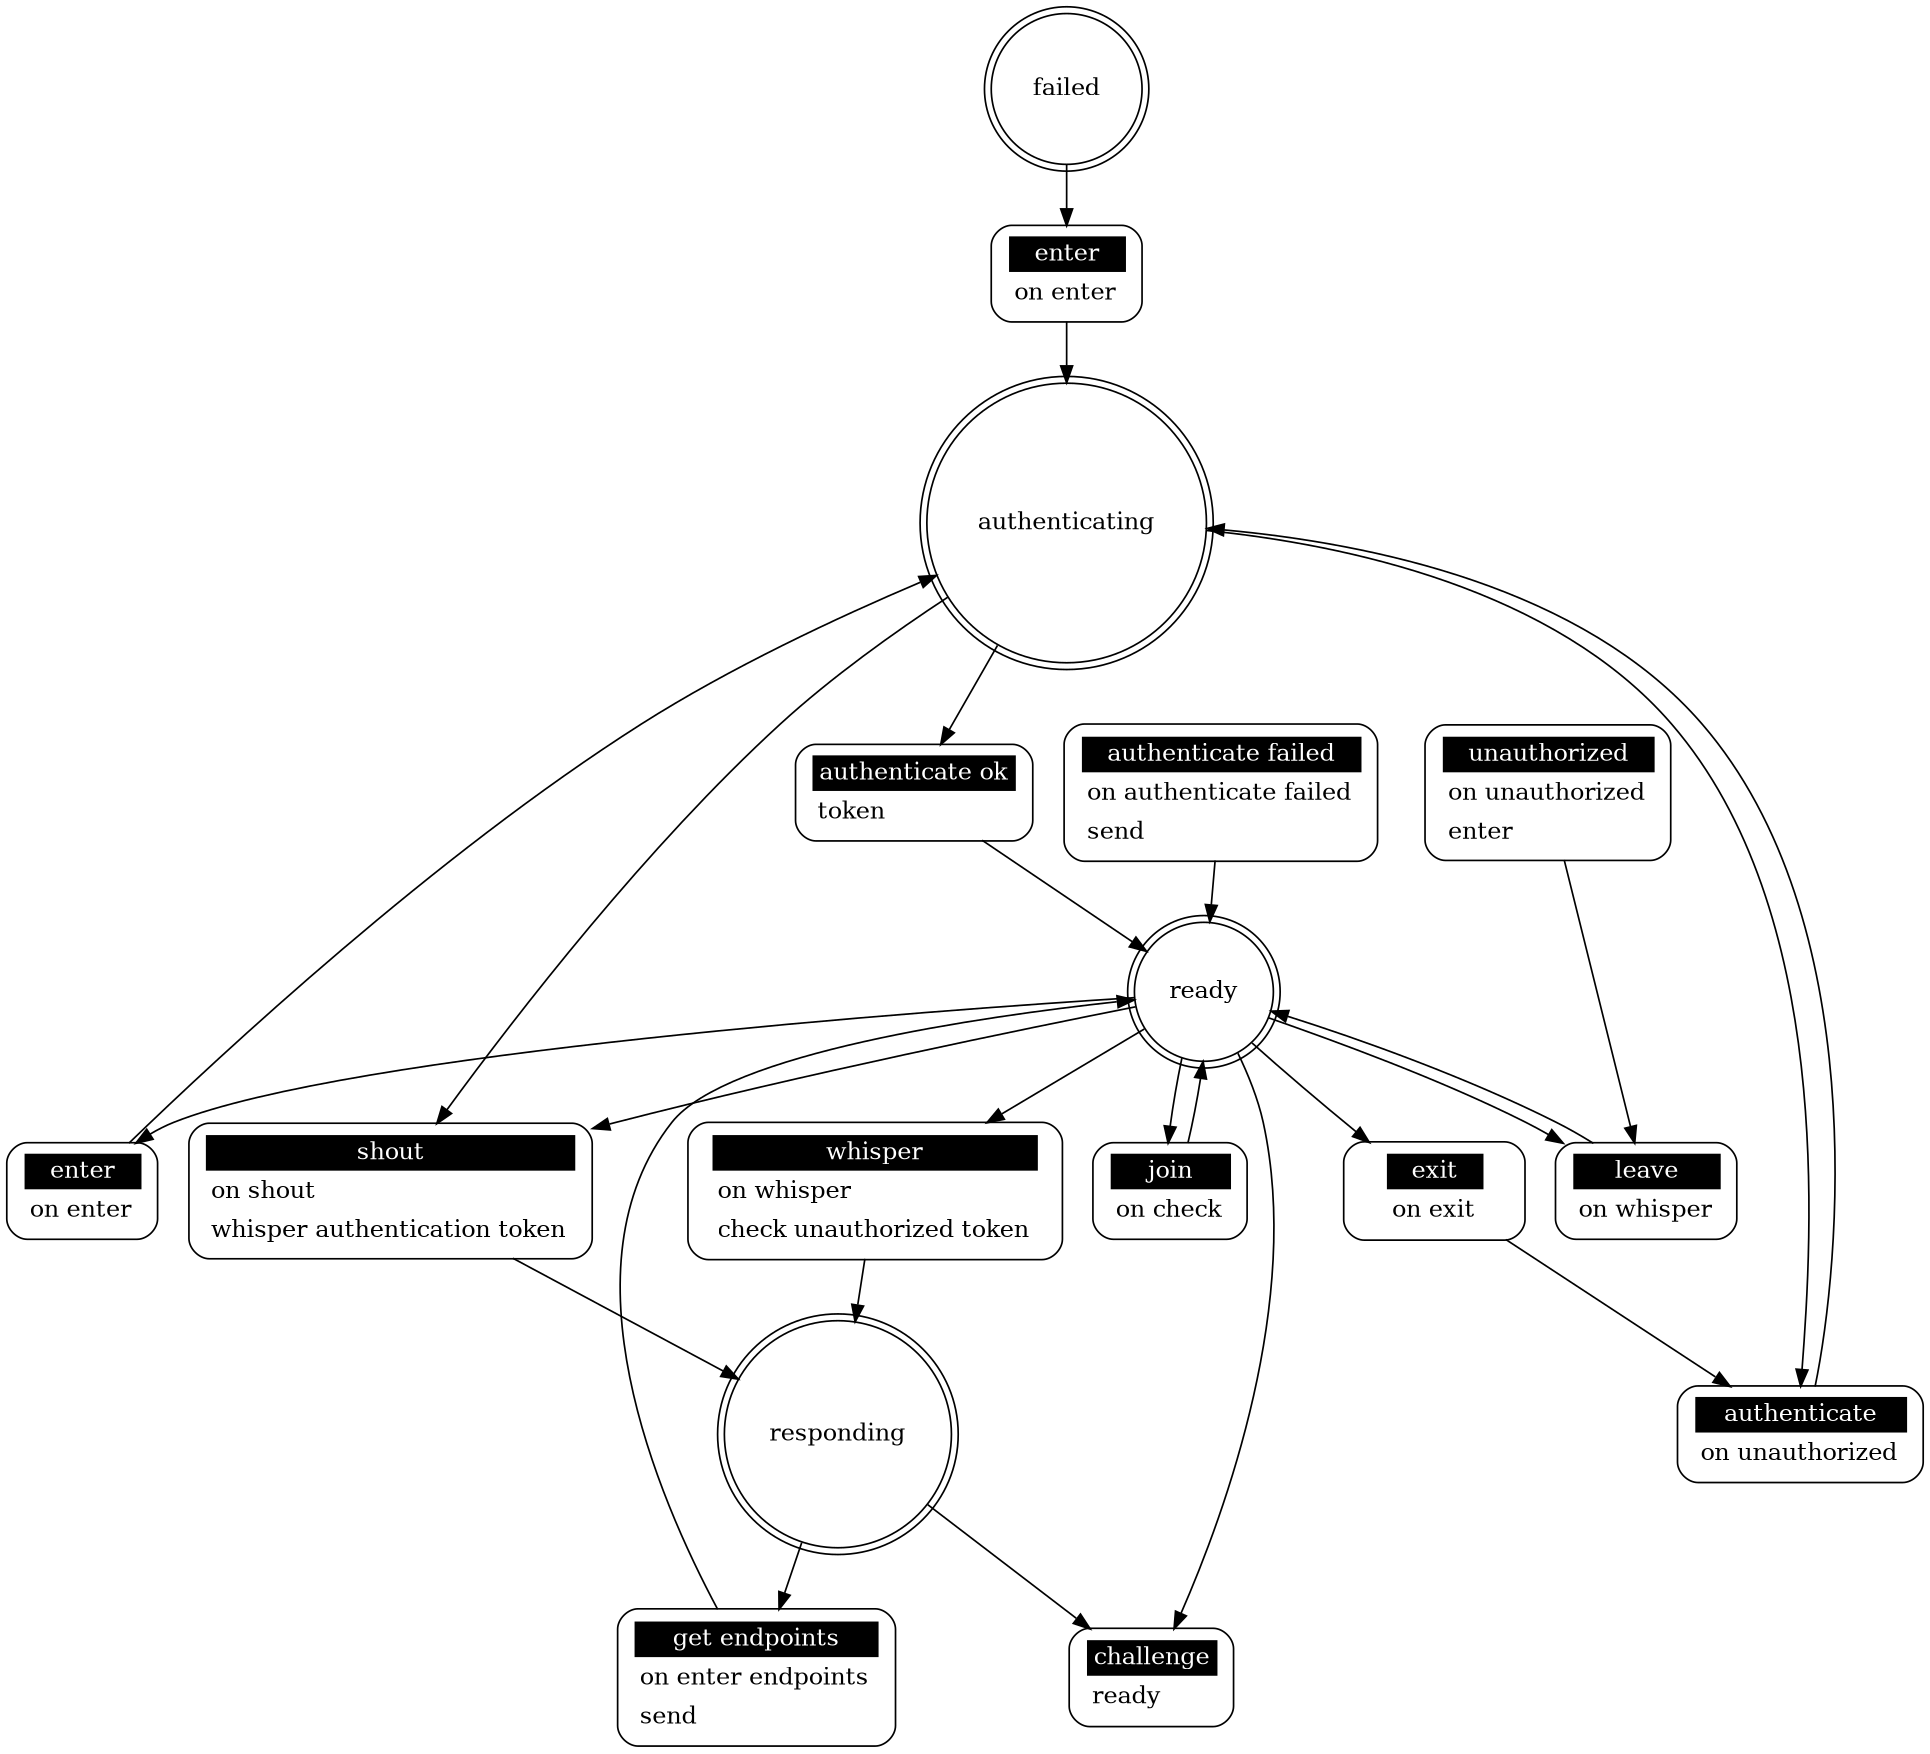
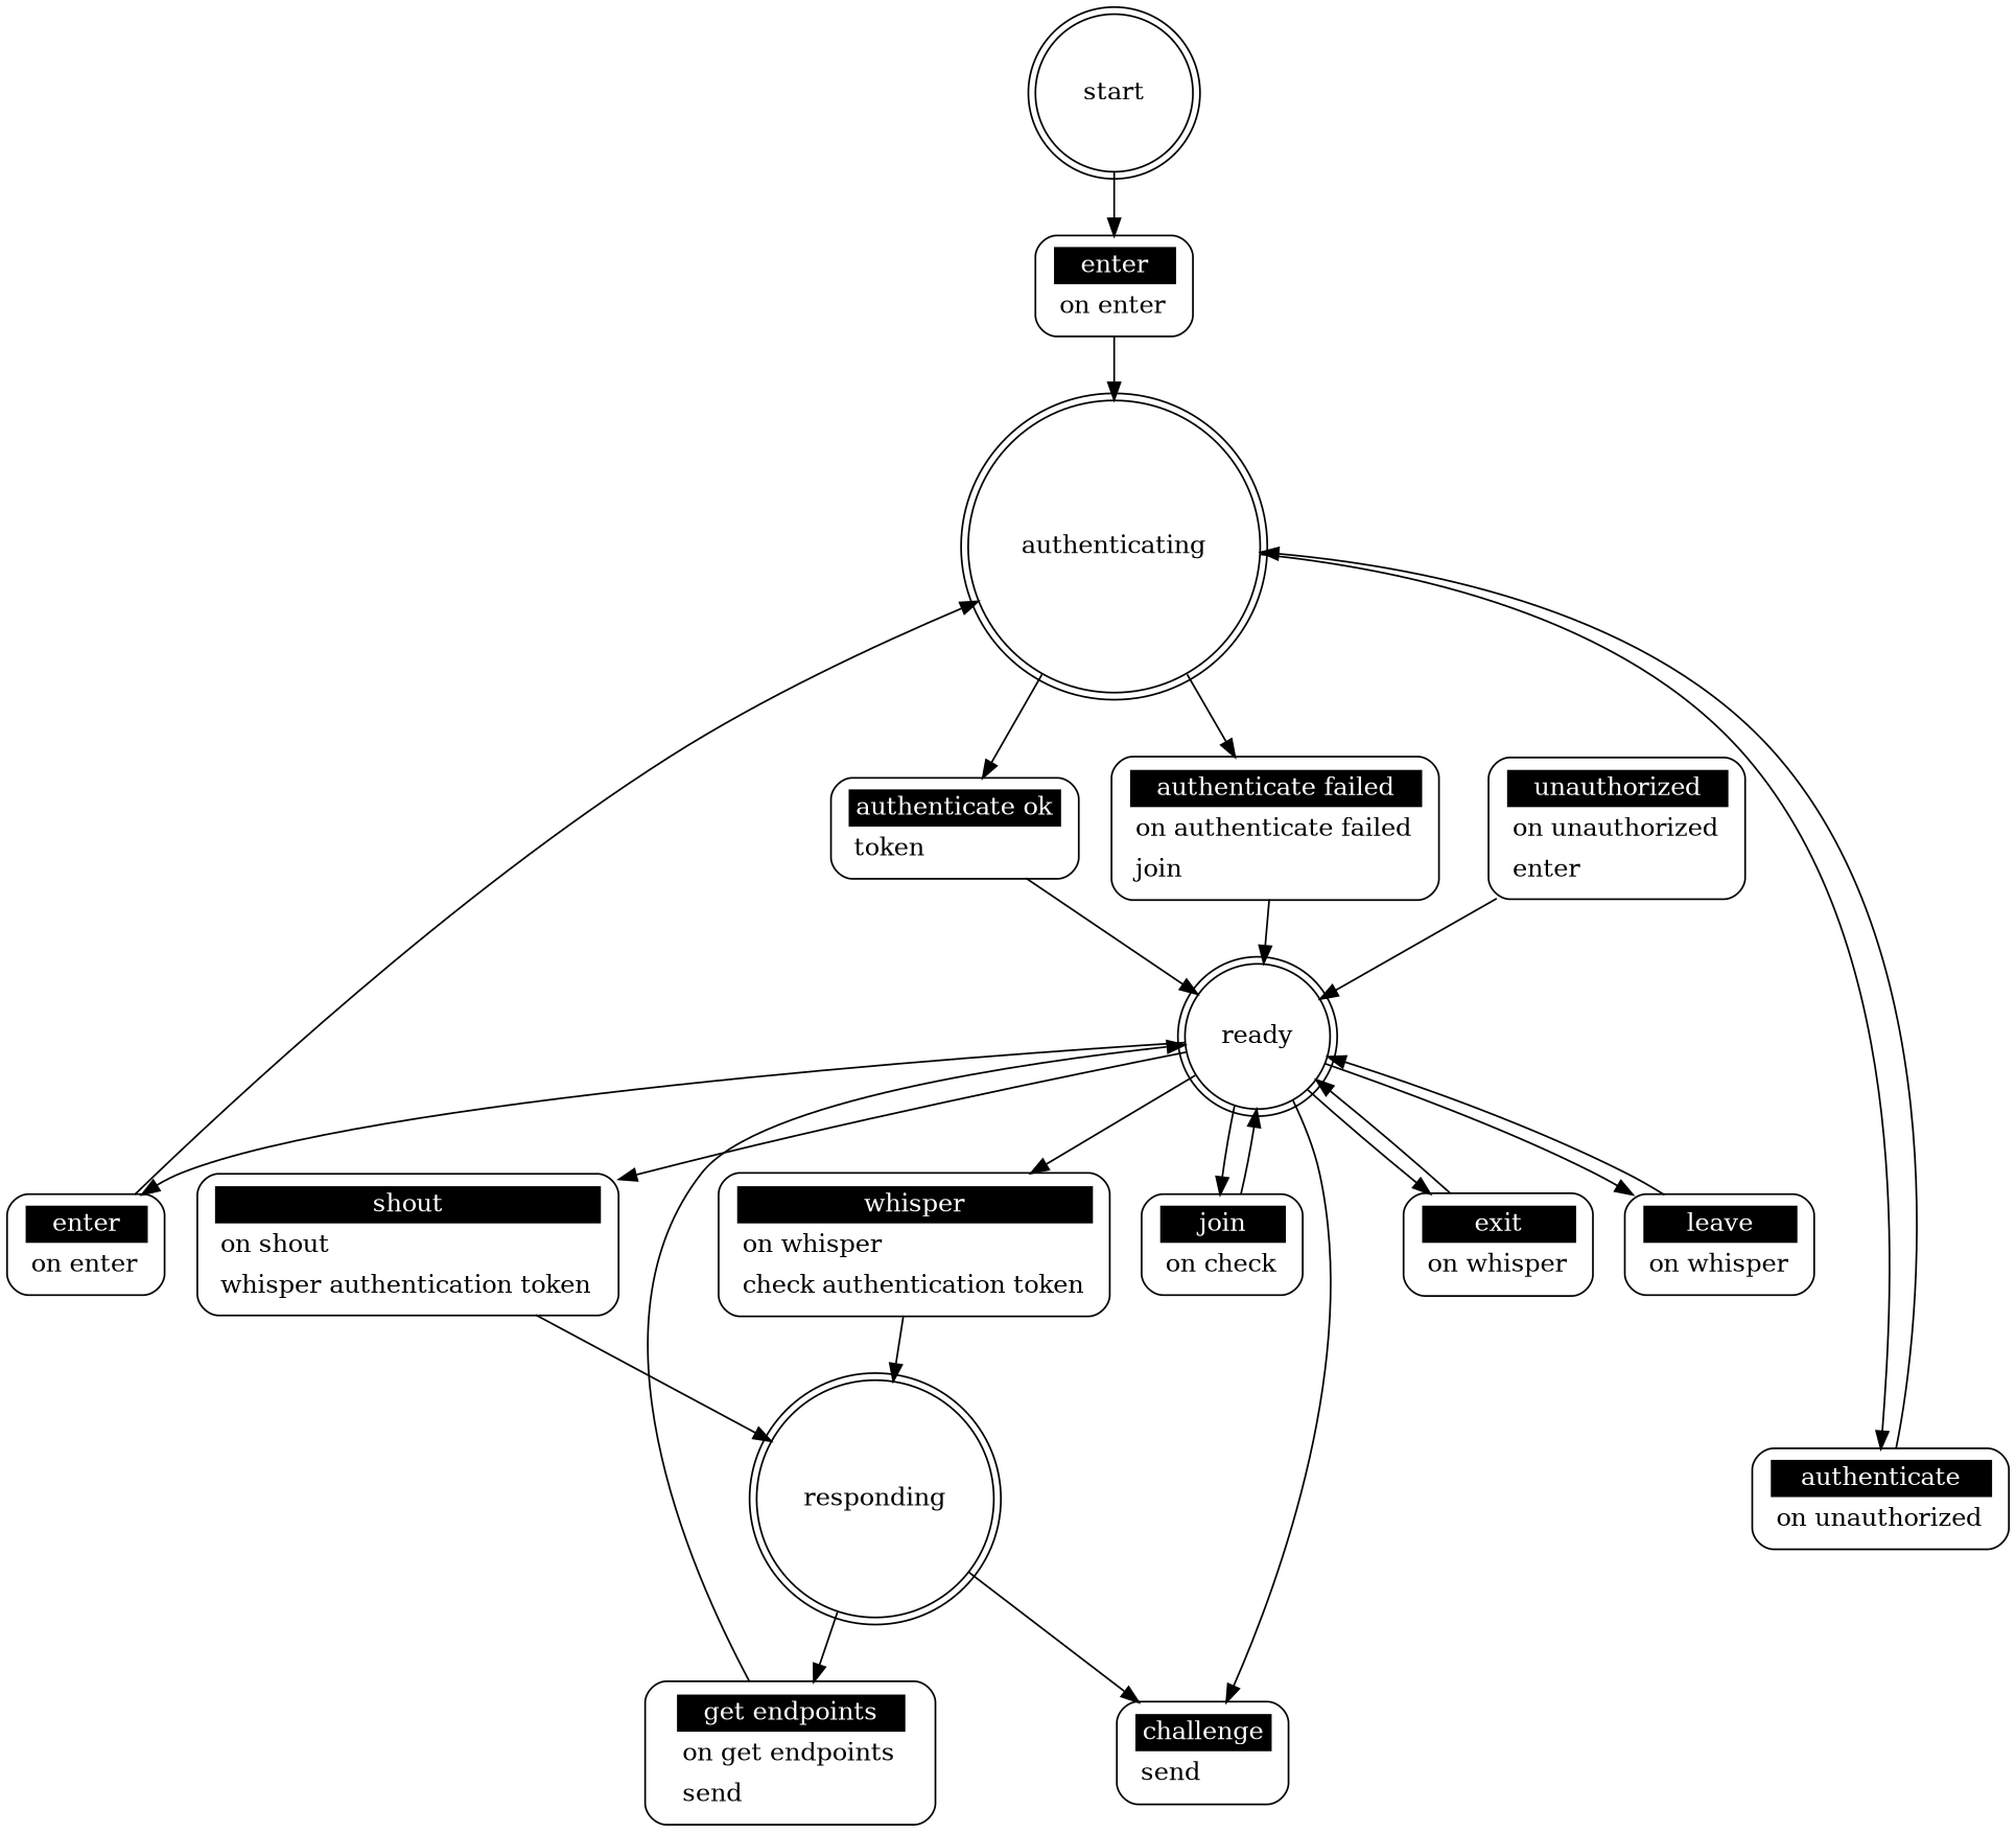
  digraph {
    node [shape=Mrecord style=solid]
-   start [shape=doublecircle label=failed style=""]
+   start [shape=doublecircle style=""]
    n2 [label=<<table border="0" cellborder="0" cellpadding="3" bgcolor="white"><tr><td bgcolor="black" align="center" colspan="2"><font color="white">enter</font></td></tr><tr><td align="left" port="r3">on enter</td></tr></table>>]
    authenticating [shape=doublecircle style=""]
    n4 [label=<<table border="0" cellborder="0" cellpadding="3" bgcolor="white"><tr><td bgcolor="black" align="center" colspan="2"><font color="white">authenticate</font></td></tr><tr><td align="left" port="r3">on unauthorized</td></tr></table>>]
    n5 [label=<<table border="0" cellborder="0" cellpadding="3" bgcolor="white"><tr><td bgcolor="black" align="center" colspan="2"><font color="white">authenticate ok</font></td></tr><tr><td align="left" port="r3">token</td></tr></table>>]
-   n6 [label=<<table border="0" cellborder="0" cellpadding="3" bgcolor="white"><tr><td bgcolor="black" align="center" colspan="2"><font color="white">authenticate failed</font></td></tr><tr><td align="left" port="r3">on authenticate failed</td></tr><tr><td align="left" port="r3">send</td></tr></table>>]
+   n6 [label=<<table border="0" cellborder="0" cellpadding="3" bgcolor="white"><tr><td bgcolor="black" align="center" colspan="2"><font color="white">authenticate failed</font></td></tr><tr><td align="left" port="r3">on authenticate failed</td></tr><tr><td align="left" port="r3">join</td></tr></table>>]
    ready [shape=doublecircle style=""]
    n8 [label=<<table border="0" cellborder="0" cellpadding="3" bgcolor="white"><tr><td bgcolor="black" align="center" colspan="2"><font color="white">enter</font></td></tr><tr><td align="left" port="r3">on enter</td></tr></table>>]
    n9 [label=<<table border="0" cellborder="0" cellpadding="3" bgcolor="white"><tr><td bgcolor="black" align="center" colspan="2"><font color="white">join</font></td></tr><tr><td align="left" port="r3">on check</td></tr></table>>]
-   n10 [label=<<table border="0" cellborder="0" cellpadding="3" bgcolor="white"><tr><td bgcolor="black" align="center" colspan="2"><font color="white">whisper</font></td></tr><tr><td align="left" port="r3">on whisper</td></tr><tr><td align="left" port="r3">check unauthorized token</td></tr></table>>]
+   n10 [label=<<table border="0" cellborder="0" cellpadding="3" bgcolor="white"><tr><td bgcolor="black" align="center" colspan="2"><font color="white">whisper</font></td></tr><tr><td align="left" port="r3">on whisper</td></tr><tr><td align="left" port="r3">check authentication token</td></tr></table>>]
    n11 [label=<<table border="0" cellborder="0" cellpadding="3" bgcolor="white"><tr><td bgcolor="black" align="center" colspan="2"><font color="white">shout</font></td></tr><tr><td align="left" port="r3">on shout</td></tr><tr><td align="left" port="r3">whisper authentication token</td></tr></table>>]
    n12 [label=<<table border="0" cellborder="0" cellpadding="3" bgcolor="white"><tr><td bgcolor="black" align="center" colspan="2"><font color="white">leave</font></td></tr><tr><td align="left" port="r3">on whisper</td></tr></table>>]
-   n13 [label=<<table border="0" cellborder="0" cellpadding="3" bgcolor="white"><tr><td bgcolor="black" align="center" colspan="2"><font color="white">exit</font></td></tr><tr><td align="left" port="r3">on exit</td></tr></table>>]
-   n14 [label=<<table border="0" cellborder="0" cellpadding="3" bgcolor="white"><tr><td bgcolor="black" align="center" colspan="2"><font color="white">challenge</font></td></tr><tr><td align="left" port="r3">ready</td></tr></table>>]
+   n13 [label=<<table border="0" cellborder="0" cellpadding="3" bgcolor="white"><tr><td bgcolor="black" align="center" colspan="2"><font color="white">exit</font></td></tr><tr><td align="left" port="r3">on whisper</td></tr></table>>]
+   n14 [label=<<table border="0" cellborder="0" cellpadding="3" bgcolor="white"><tr><td bgcolor="black" align="center" colspan="2"><font color="white">challenge</font></td></tr><tr><td align="left" port="r3">send</td></tr></table>>]
    responding [shape=doublecircle style=""]
-   n16 [label=<<table border="0" cellborder="0" cellpadding="3" bgcolor="white"><tr><td bgcolor="black" align="center" colspan="2"><font color="white">get endpoints</font></td></tr><tr><td align="left" port="r3">on enter endpoints</td></tr><tr><td align="left" port="r3">send</td></tr></table>>]
+   n16 [label=<<table border="0" cellborder="0" cellpadding="3" bgcolor="white"><tr><td bgcolor="black" align="center" colspan="2"><font color="white">get endpoints</font></td></tr><tr><td align="left" port="r3">on get endpoints</td></tr><tr><td align="left" port="r3">send</td></tr></table>>]
    n17 [label=<<table border="0" cellborder="0" cellpadding="3" bgcolor="white"><tr><td bgcolor="black" align="center" colspan="2"><font color="white">unauthorized</font></td></tr><tr><td align="left" port="r3">on unauthorized</td></tr><tr><td align="left" port="r3">enter</td></tr></table>>]
    start -> n2
    n2 -> authenticating
    authenticating -> n4
    authenticating -> n5
-   authenticating -> n11
+   authenticating -> n6
    n4 -> authenticating
    n5 -> ready
    n6 -> ready
    ready -> n8
    ready -> n9
    ready -> n10
    ready -> n11
    ready -> n12
    ready -> n13
    ready -> n14
    n8 -> authenticating
    n9 -> ready
    n10 -> responding
    n11 -> responding
    n12 -> ready
-   n13 -> n4
+   n13 -> ready
    responding -> n14
    responding -> n16
    n16 -> ready
-   n17 -> n12
+   n17 -> ready
  }
